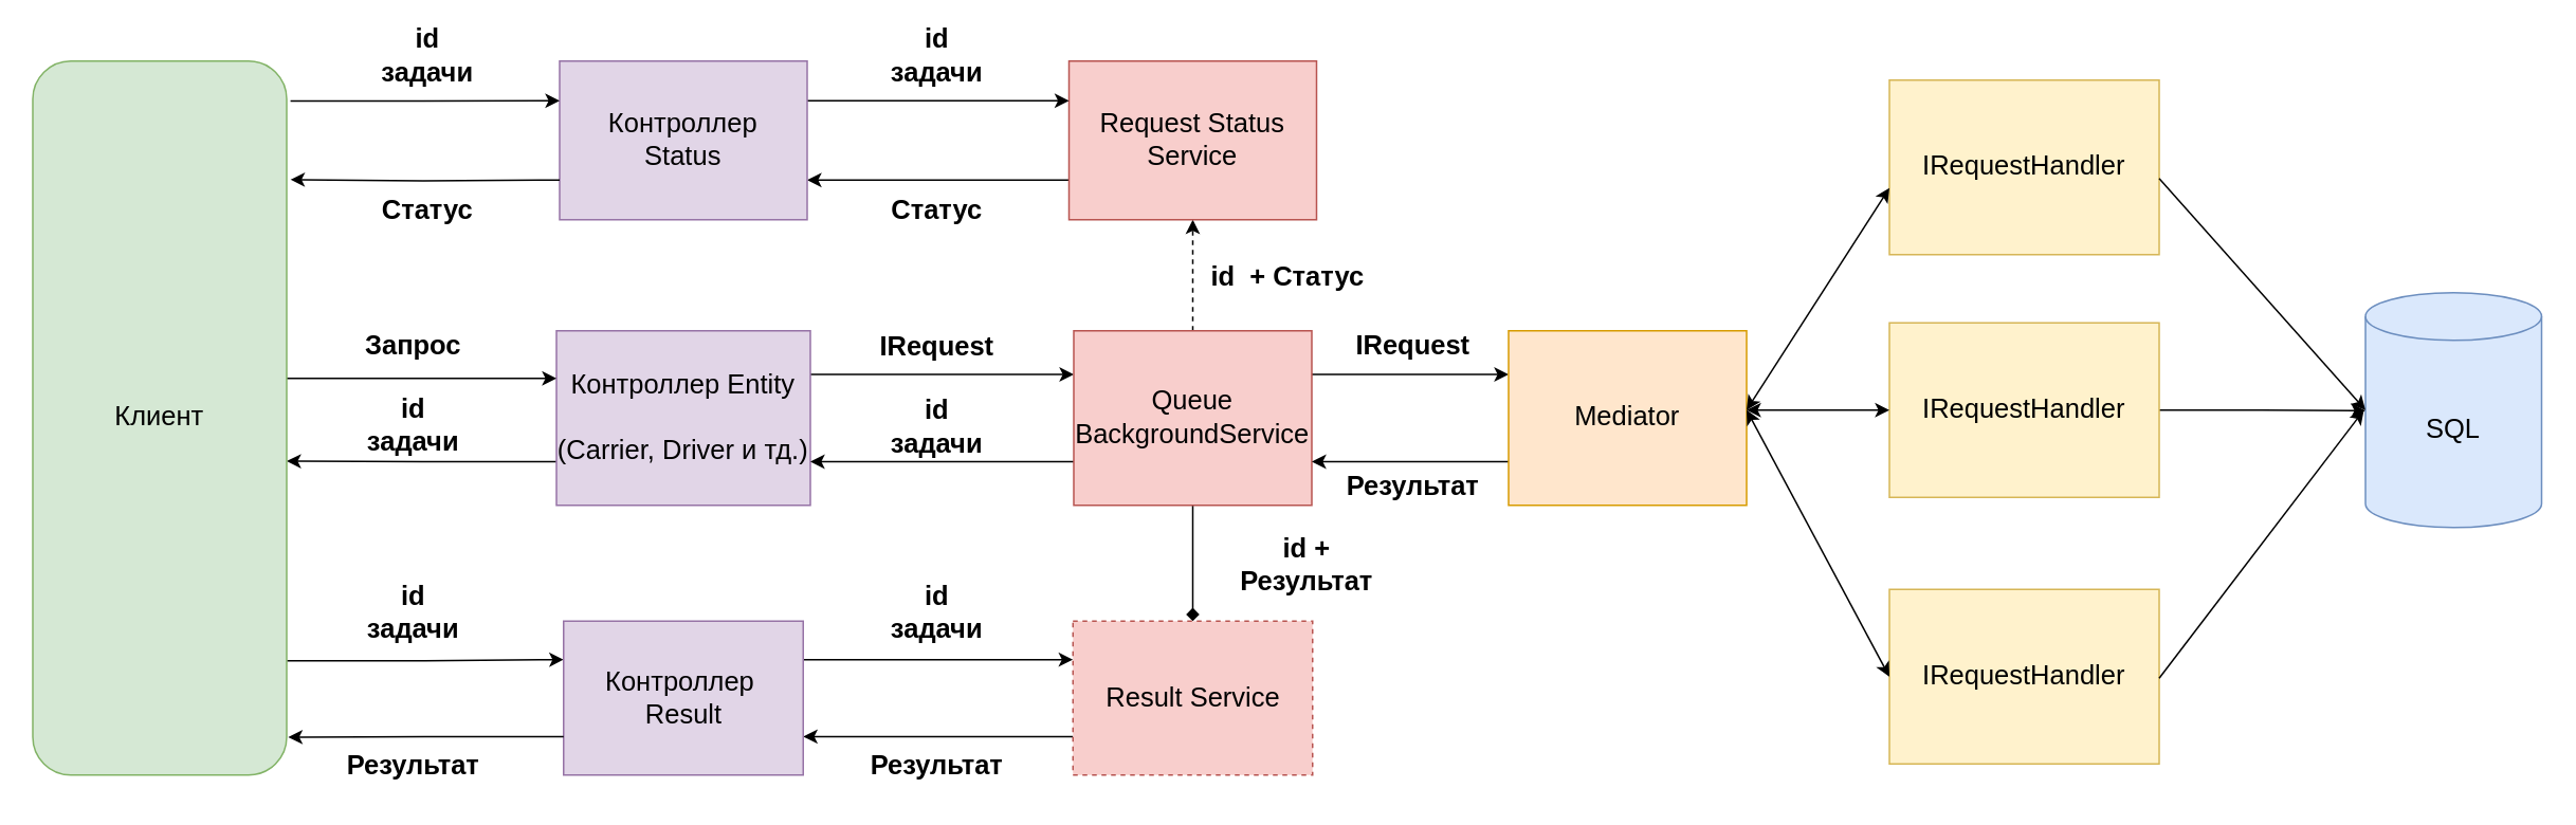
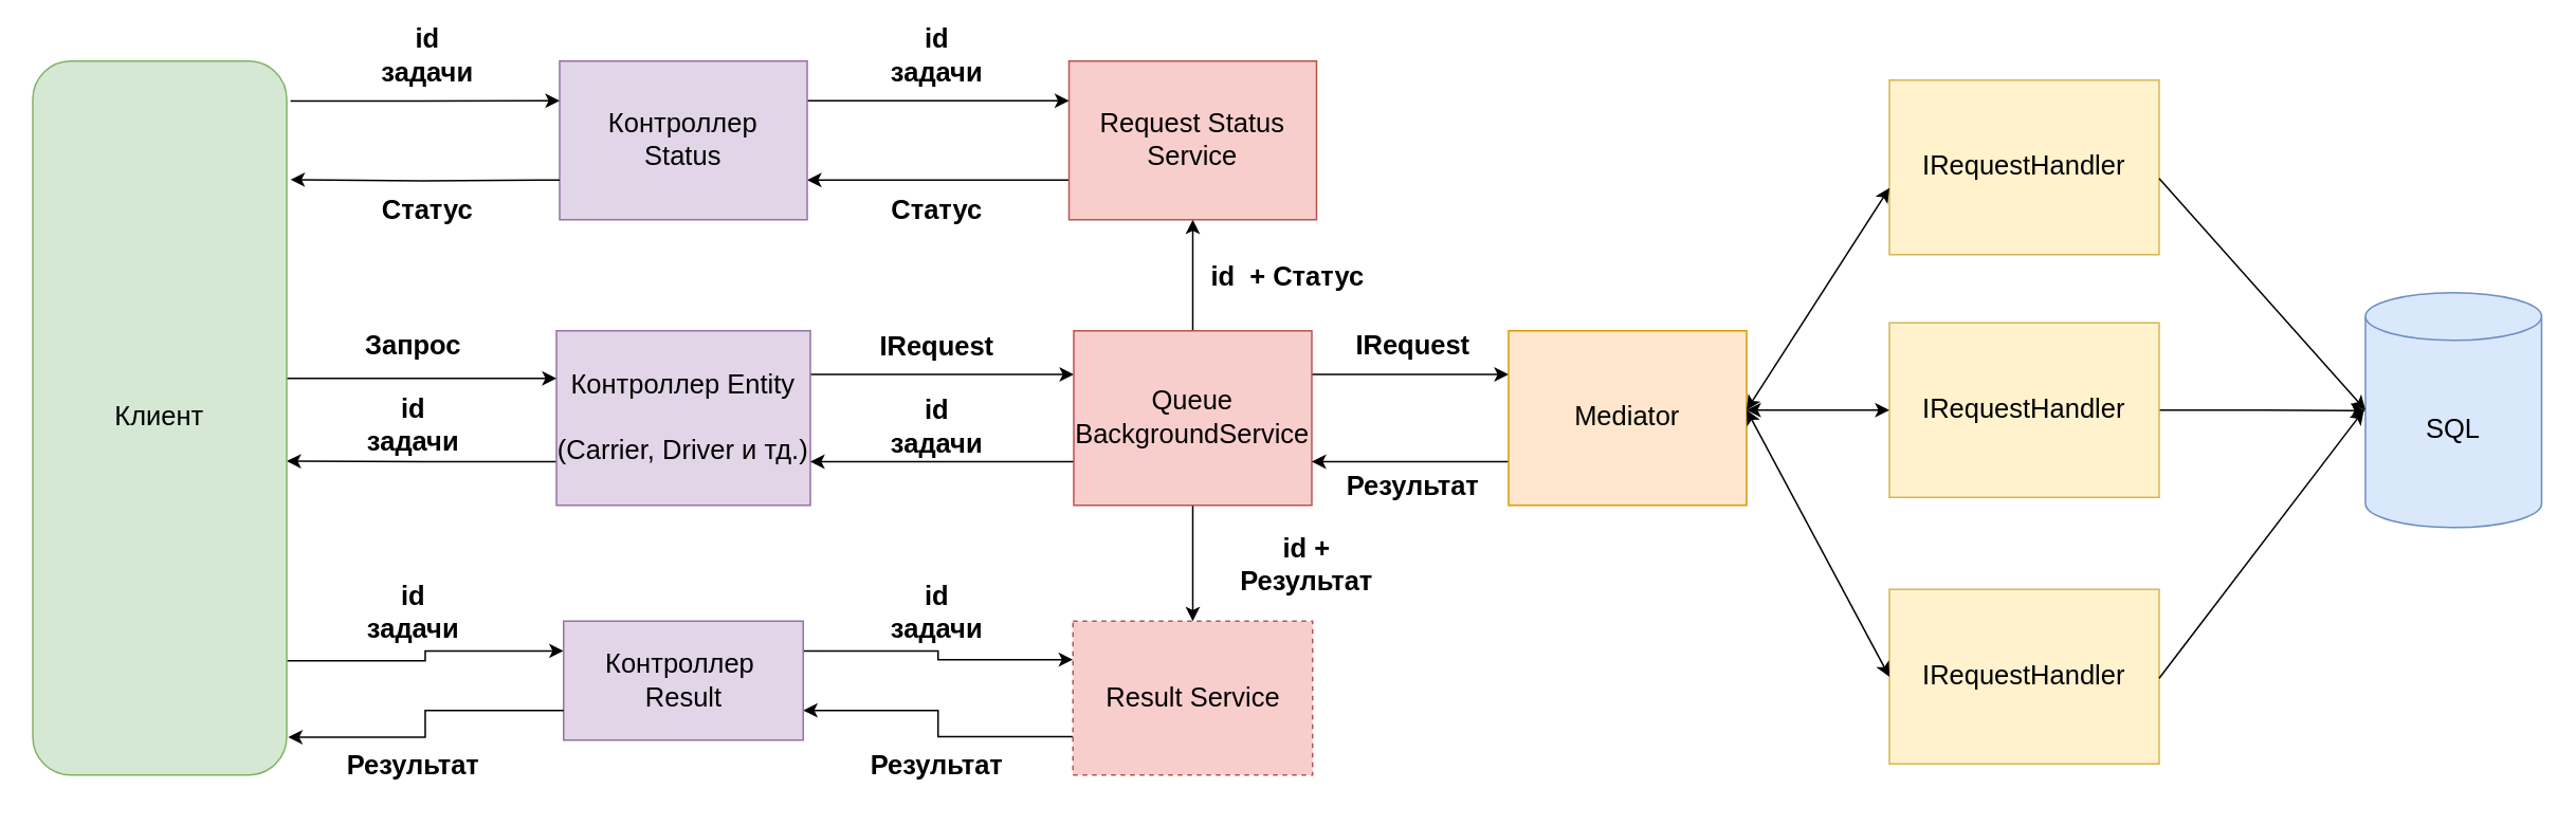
  <mxCell id="0" />
  <mxCell id="1" parent="0" />
  <mxCell id="2" style="edgeStyle=orthogonalEdgeStyle;rounded=0;orthogonalLoop=1;jettySize=auto;html=1;exitX=1;exitY=0.25;exitDx=0;exitDy=0;entryX=0;entryY=0.25;entryDx=0;entryDy=0;fontSize=17;" edge="1" parent="1" source="4" target="11"><mxGeometry relative="1" as="geometry" /></mxCell>
  <mxCell id="3" style="edgeStyle=orthogonalEdgeStyle;rounded=0;orthogonalLoop=1;jettySize=auto;html=1;exitX=0;exitY=0.75;exitDx=0;exitDy=0;fontSize=17;" edge="1" parent="1" source="4"><mxGeometry relative="1" as="geometry"><mxPoint x="180" y="290.167" as="targetPoint" /></mxGeometry></mxCell>
  <mxCell id="4" value="Контроллер Entity&lt;div&gt;&lt;span style=&quot;background-color: transparent; color: light-dark(rgb(0, 0, 0), rgb(255, 255, 255));&quot;&gt;&lt;br&gt;&lt;/span&gt;&lt;/div&gt;&lt;div&gt;&lt;span style=&quot;background-color: transparent; color: light-dark(rgb(0, 0, 0), rgb(255, 255, 255));&quot;&gt;(Carrier, Driver и тд.)&lt;/span&gt;&lt;/div&gt;" style="rounded=0;whiteSpace=wrap;html=1;fontSize=17;fillColor=#e1d5e7;strokeColor=#9673a6;" vertex="1" parent="1"><mxGeometry x="350" y="208" width="160" height="110" as="geometry" /></mxCell>
  <mxCell id="5" value="" style="endArrow=classic;html=1;rounded=0;fontSize=17;" edge="1" parent="1"><mxGeometry width="50" height="50" relative="1" as="geometry"><mxPoint x="180" y="238" as="sourcePoint" /><mxPoint x="350" y="238" as="targetPoint" /></mxGeometry></mxCell>
  <mxCell id="6" value="Запрос" style="text;html=1;align=center;verticalAlign=middle;whiteSpace=wrap;rounded=0;fontSize=17;fontStyle=1" vertex="1" parent="1"><mxGeometry x="230" y="203" width="60" height="30" as="geometry" /></mxCell>
  <mxCell id="7" style="edgeStyle=orthogonalEdgeStyle;rounded=0;orthogonalLoop=1;jettySize=auto;html=1;exitX=0;exitY=0.75;exitDx=0;exitDy=0;entryX=1;entryY=0.75;entryDx=0;entryDy=0;fontSize=17;" edge="1" parent="1" source="11" target="4"><mxGeometry relative="1" as="geometry" /></mxCell>
  <mxCell id="8" style="edgeStyle=orthogonalEdgeStyle;rounded=0;orthogonalLoop=1;jettySize=auto;html=1;exitX=1;exitY=0.25;exitDx=0;exitDy=0;entryX=0;entryY=0.25;entryDx=0;entryDy=0;fontSize=17;" edge="1" parent="1" source="11" target="16"><mxGeometry relative="1" as="geometry" /></mxCell>
- <mxCell id="9" style="edgeStyle=orthogonalEdgeStyle;rounded=0;orthogonalLoop=1;jettySize=auto;html=1;exitX=0.5;exitY=0;exitDx=0;exitDy=0;entryX=0.5;entryY=1;entryDx=0;entryDy=0;fontSize=17;dashed=1;" edge="1" parent="1" source="11" target="21"><mxGeometry relative="1" as="geometry" /></mxCell>
- <mxCell id="10" style="edgeStyle=orthogonalEdgeStyle;rounded=0;orthogonalLoop=1;jettySize=auto;html=1;exitX=0.5;exitY=1;exitDx=0;exitDy=0;entryX=0.5;entryY=0;entryDx=0;entryDy=0;fontSize=17;endArrow=diamond;" edge="1" parent="1" source="11" target="23"><mxGeometry relative="1" as="geometry" /></mxCell>
+ <mxCell id="9" style="edgeStyle=orthogonalEdgeStyle;rounded=0;orthogonalLoop=1;jettySize=auto;html=1;exitX=0.5;exitY=0;exitDx=0;exitDy=0;entryX=0.5;entryY=1;entryDx=0;entryDy=0;fontSize=17;" edge="1" parent="1" source="11" target="21"><mxGeometry relative="1" as="geometry" /></mxCell>
+ <mxCell id="10" style="edgeStyle=orthogonalEdgeStyle;rounded=0;orthogonalLoop=1;jettySize=auto;html=1;exitX=0.5;exitY=1;exitDx=0;exitDy=0;entryX=0.5;entryY=0;entryDx=0;entryDy=0;fontSize=17;" edge="1" parent="1" source="11" target="23"><mxGeometry relative="1" as="geometry" /></mxCell>
  <mxCell id="11" value="Queue BackgroundService" style="rounded=0;whiteSpace=wrap;html=1;fontSize=17;fillColor=#f8cecc;strokeColor=#b85450;" vertex="1" parent="1"><mxGeometry x="676" y="208" width="150" height="110" as="geometry" /></mxCell>
  <mxCell id="12" value="IRequest" style="text;html=1;align=center;verticalAlign=middle;whiteSpace=wrap;rounded=0;fontSize=17;fontStyle=1" vertex="1" parent="1"><mxGeometry x="560" y="204" width="60" height="30" as="geometry" /></mxCell>
  <mxCell id="13" value="id задачи" style="text;html=1;align=center;verticalAlign=middle;whiteSpace=wrap;rounded=0;fontSize=17;fontStyle=1" vertex="1" parent="1"><mxGeometry x="560" y="254" width="60" height="30" as="geometry" /></mxCell>
  <mxCell id="14" value="id задачи" style="text;html=1;align=center;verticalAlign=middle;whiteSpace=wrap;rounded=0;fontSize=17;fontStyle=1" vertex="1" parent="1"><mxGeometry x="230" y="253" width="60" height="30" as="geometry" /></mxCell>
  <mxCell id="15" style="edgeStyle=orthogonalEdgeStyle;rounded=0;orthogonalLoop=1;jettySize=auto;html=1;exitX=0;exitY=0.75;exitDx=0;exitDy=0;entryX=1;entryY=0.75;entryDx=0;entryDy=0;fontSize=17;" edge="1" parent="1" source="16" target="11"><mxGeometry relative="1" as="geometry" /></mxCell>
  <mxCell id="16" value="Mediator" style="rounded=0;whiteSpace=wrap;html=1;fontSize=17;fillColor=#ffe6cc;strokeColor=#d79b00;" vertex="1" parent="1"><mxGeometry x="950" y="208" width="150" height="110" as="geometry" /></mxCell>
  <mxCell id="17" value="Клиент" style="rounded=1;whiteSpace=wrap;html=1;fontSize=17;fillColor=#d5e8d4;strokeColor=#82b366;" vertex="1" parent="1"><mxGeometry x="20" y="38" width="160" height="450" as="geometry" /></mxCell>
  <mxCell id="18" value="IRequest" style="text;html=1;align=center;verticalAlign=middle;whiteSpace=wrap;rounded=0;fontSize=17;fontStyle=1" vertex="1" parent="1"><mxGeometry x="860" y="203" width="60" height="30" as="geometry" /></mxCell>
  <mxCell id="19" value="Результат" style="text;html=1;align=center;verticalAlign=middle;whiteSpace=wrap;rounded=0;fontSize=17;fontStyle=1" vertex="1" parent="1"><mxGeometry x="860" y="292" width="60" height="30" as="geometry" /></mxCell>
  <mxCell id="20" style="edgeStyle=orthogonalEdgeStyle;rounded=0;orthogonalLoop=1;jettySize=auto;html=1;exitX=0;exitY=0.75;exitDx=0;exitDy=0;entryX=1;entryY=0.75;entryDx=0;entryDy=0;fontSize=17;" edge="1" parent="1" source="21" target="33"><mxGeometry relative="1" as="geometry" /></mxCell>
  <mxCell id="21" value="Request Status Service" style="rounded=0;whiteSpace=wrap;html=1;fontSize=17;fillColor=#f8cecc;strokeColor=#b85450;" vertex="1" parent="1"><mxGeometry x="673" y="38" width="156" height="100" as="geometry" /></mxCell>
  <mxCell id="22" style="edgeStyle=orthogonalEdgeStyle;rounded=0;orthogonalLoop=1;jettySize=auto;html=1;exitX=0;exitY=0.75;exitDx=0;exitDy=0;entryX=1;entryY=0.75;entryDx=0;entryDy=0;fontSize=17;" edge="1" parent="1" source="23" target="28"><mxGeometry relative="1" as="geometry" /></mxCell>
  <mxCell id="23" value="Result Service" style="rounded=0;whiteSpace=wrap;html=1;fontSize=17;fillColor=#f8cecc;strokeColor=#b85450;dashed=1;" vertex="1" parent="1"><mxGeometry x="675.5" y="391" width="151" height="97" as="geometry" /></mxCell>
  <mxCell id="24" value="id + Результат" style="text;html=1;align=center;verticalAlign=middle;whiteSpace=wrap;rounded=0;fontSize=17;fontStyle=1" vertex="1" parent="1"><mxGeometry x="766" y="341" width="114" height="30" as="geometry" /></mxCell>
  <mxCell id="25" value="id&amp;nbsp; + Статус" style="text;html=1;align=center;verticalAlign=middle;whiteSpace=wrap;rounded=0;fontSize=17;fontStyle=1" vertex="1" parent="1"><mxGeometry x="751" y="160" width="120" height="30" as="geometry" /></mxCell>
  <mxCell id="26" style="edgeStyle=orthogonalEdgeStyle;rounded=0;orthogonalLoop=1;jettySize=auto;html=1;exitX=1;exitY=0.25;exitDx=0;exitDy=0;entryX=0;entryY=0.25;entryDx=0;entryDy=0;fontSize=17;" edge="1" parent="1" source="28" target="23"><mxGeometry relative="1" as="geometry" /></mxCell>
  <mxCell id="27" style="edgeStyle=orthogonalEdgeStyle;rounded=0;orthogonalLoop=1;jettySize=auto;html=1;exitX=1.003;exitY=0.84;exitDx=0;exitDy=0;exitPerimeter=0;entryX=0;entryY=0.25;entryDx=0;entryDy=0;fontSize=17;" edge="1" parent="1" source="17" target="28"><mxGeometry relative="1" as="geometry"><mxPoint x="320" y="428" as="targetPoint" /></mxGeometry></mxCell>
- <mxCell id="28" value="Контроллер&amp;nbsp;&lt;div&gt;Result&lt;/div&gt;" style="rounded=0;whiteSpace=wrap;html=1;fontSize=17;fillColor=#e1d5e7;strokeColor=#9673a6;" vertex="1" parent="1"><mxGeometry x="354.5" y="391" width="151" height="97" as="geometry" /></mxCell>
+ <mxCell id="28" value="Контроллер&amp;nbsp;&lt;div&gt;Result&lt;/div&gt;" style="rounded=0;whiteSpace=wrap;html=1;fontSize=17;fillColor=#e1d5e7;strokeColor=#9673a6;" vertex="1" parent="1"><mxGeometry x="354.5" y="391" width="151" height="75" as="geometry" /></mxCell>
  <mxCell id="29" value="Результат" style="text;html=1;align=center;verticalAlign=middle;whiteSpace=wrap;rounded=0;fontSize=17;fontStyle=1" vertex="1" parent="1"><mxGeometry x="560" y="468" width="60" height="30" as="geometry" /></mxCell>
  <mxCell id="30" style="edgeStyle=orthogonalEdgeStyle;rounded=0;orthogonalLoop=1;jettySize=auto;html=1;exitX=0;exitY=0.75;exitDx=0;exitDy=0;entryX=1.006;entryY=0.947;entryDx=0;entryDy=0;entryPerimeter=0;fontSize=17;" edge="1" parent="1" source="28" target="17"><mxGeometry relative="1" as="geometry" /></mxCell>
  <mxCell id="31" value="Результат" style="text;html=1;align=center;verticalAlign=middle;whiteSpace=wrap;rounded=0;fontSize=17;fontStyle=1" vertex="1" parent="1"><mxGeometry x="230" y="468" width="60" height="30" as="geometry" /></mxCell>
  <mxCell id="32" style="edgeStyle=orthogonalEdgeStyle;rounded=0;orthogonalLoop=1;jettySize=auto;html=1;exitX=1;exitY=0.25;exitDx=0;exitDy=0;entryX=0;entryY=0.25;entryDx=0;entryDy=0;fontSize=17;" edge="1" parent="1" source="33" target="21"><mxGeometry relative="1" as="geometry" /></mxCell>
  <mxCell id="33" value="Контроллер&lt;div&gt;Status&lt;/div&gt;" style="rounded=0;whiteSpace=wrap;html=1;fontSize=17;fillColor=#e1d5e7;strokeColor=#9673a6;" vertex="1" parent="1"><mxGeometry x="352" y="38" width="156" height="100" as="geometry" /></mxCell>
  <mxCell id="34" value="Статус" style="text;html=1;align=center;verticalAlign=middle;whiteSpace=wrap;rounded=0;fontSize=17;fontStyle=1" vertex="1" parent="1"><mxGeometry x="560" y="118" width="60" height="30" as="geometry" /></mxCell>
  <mxCell id="35" style="edgeStyle=orthogonalEdgeStyle;rounded=0;orthogonalLoop=1;jettySize=auto;html=1;exitX=0;exitY=0.75;exitDx=0;exitDy=0;entryX=1.015;entryY=0.166;entryDx=0;entryDy=0;entryPerimeter=0;fontSize=17;" edge="1" parent="1" target="17"><mxGeometry relative="1" as="geometry"><mxPoint x="352" y="113" as="sourcePoint" /><mxPoint x="187" y="113" as="targetPoint" /></mxGeometry></mxCell>
  <mxCell id="36" style="edgeStyle=orthogonalEdgeStyle;rounded=0;orthogonalLoop=1;jettySize=auto;html=1;exitX=1.015;exitY=0.056;exitDx=0;exitDy=0;entryX=0;entryY=0.25;entryDx=0;entryDy=0;exitPerimeter=0;fontSize=17;" edge="1" parent="1" source="17"><mxGeometry relative="1" as="geometry"><mxPoint x="187" y="63" as="sourcePoint" /><mxPoint x="352" y="63" as="targetPoint" /></mxGeometry></mxCell>
  <mxCell id="37" value="Статус" style="text;html=1;align=center;verticalAlign=middle;whiteSpace=wrap;rounded=0;fontSize=17;fontStyle=1" vertex="1" parent="1"><mxGeometry x="239" y="118" width="60" height="30" as="geometry" /></mxCell>
  <mxCell id="38" value="IRequestHandler" style="rounded=0;whiteSpace=wrap;html=1;fontSize=17;fillColor=#fff2cc;strokeColor=#d6b656;" vertex="1" parent="1"><mxGeometry x="1190" y="50" width="170" height="110" as="geometry" /></mxCell>
  <mxCell id="39" style="edgeStyle=orthogonalEdgeStyle;rounded=0;orthogonalLoop=1;jettySize=auto;html=1;exitX=1;exitY=0.5;exitDx=0;exitDy=0;fontSize=17;" edge="1" parent="1" source="40"><mxGeometry relative="1" as="geometry"><mxPoint x="1490" y="258.333" as="targetPoint" /></mxGeometry></mxCell>
  <mxCell id="40" value="IRequestHandler" style="rounded=0;whiteSpace=wrap;html=1;fontSize=17;fillColor=#fff2cc;strokeColor=#d6b656;" vertex="1" parent="1"><mxGeometry x="1190" y="203" width="170" height="110" as="geometry" /></mxCell>
  <mxCell id="41" value="IRequestHandler" style="rounded=0;whiteSpace=wrap;html=1;fontSize=17;fillColor=#fff2cc;strokeColor=#d6b656;" vertex="1" parent="1"><mxGeometry x="1190" y="371" width="170" height="110" as="geometry" /></mxCell>
  <mxCell id="42" value="" style="endArrow=classic;startArrow=classic;html=1;rounded=0;entryX=0;entryY=0.618;entryDx=0;entryDy=0;entryPerimeter=0;fontSize=17;" edge="1" parent="1" target="38"><mxGeometry width="50" height="50" relative="1" as="geometry"><mxPoint x="1100" y="258" as="sourcePoint" /><mxPoint x="1150" y="208" as="targetPoint" /></mxGeometry></mxCell>
  <mxCell id="43" value="" style="endArrow=classic;startArrow=classic;html=1;rounded=0;entryX=0;entryY=0.5;entryDx=0;entryDy=0;fontSize=17;" edge="1" parent="1" target="40"><mxGeometry width="50" height="50" relative="1" as="geometry"><mxPoint x="1100" y="258" as="sourcePoint" /><mxPoint x="1150" y="208" as="targetPoint" /></mxGeometry></mxCell>
  <mxCell id="44" value="" style="endArrow=classic;startArrow=classic;html=1;rounded=0;entryX=0;entryY=0.5;entryDx=0;entryDy=0;fontSize=17;" edge="1" parent="1" target="41"><mxGeometry width="50" height="50" relative="1" as="geometry"><mxPoint x="1100" y="258" as="sourcePoint" /><mxPoint x="1150" y="208" as="targetPoint" /></mxGeometry></mxCell>
  <mxCell id="45" value="SQL" style="shape=cylinder3;whiteSpace=wrap;html=1;boundedLbl=1;backgroundOutline=1;size=15;fontSize=17;fillColor=#dae8fc;strokeColor=#6c8ebf;" vertex="1" parent="1"><mxGeometry x="1490" y="184" width="111" height="148" as="geometry" /></mxCell>
  <mxCell id="46" value="" style="endArrow=classic;html=1;rounded=0;entryX=0;entryY=0.5;entryDx=0;entryDy=0;entryPerimeter=0;fontSize=17;" edge="1" parent="1" target="45"><mxGeometry width="50" height="50" relative="1" as="geometry"><mxPoint x="1360" y="112" as="sourcePoint" /><mxPoint x="1410" y="62" as="targetPoint" /></mxGeometry></mxCell>
  <mxCell id="47" value="" style="endArrow=classic;html=1;rounded=0;fontSize=17;" edge="1" parent="1"><mxGeometry width="50" height="50" relative="1" as="geometry"><mxPoint x="1360" y="427" as="sourcePoint" /><mxPoint x="1489" y="258" as="targetPoint" /></mxGeometry></mxCell>
  <mxCell id="48" value="id задачи" style="text;html=1;align=center;verticalAlign=middle;whiteSpace=wrap;rounded=0;fontSize=17;fontStyle=1" vertex="1" parent="1"><mxGeometry x="230" y="371" width="60" height="30" as="geometry" /></mxCell>
  <mxCell id="49" value="id задачи" style="text;html=1;align=center;verticalAlign=middle;whiteSpace=wrap;rounded=0;fontSize=17;fontStyle=1" vertex="1" parent="1"><mxGeometry x="560" y="371" width="60" height="30" as="geometry" /></mxCell>
  <mxCell id="50" value="id задачи" style="text;html=1;align=center;verticalAlign=middle;whiteSpace=wrap;rounded=0;fontSize=17;fontStyle=1" vertex="1" parent="1"><mxGeometry x="239" y="20" width="60" height="30" as="geometry" /></mxCell>
  <mxCell id="51" value="id задачи" style="text;html=1;align=center;verticalAlign=middle;whiteSpace=wrap;rounded=0;fontSize=17;fontStyle=1" vertex="1" parent="1"><mxGeometry x="560" y="20" width="60" height="30" as="geometry" /></mxCell>
